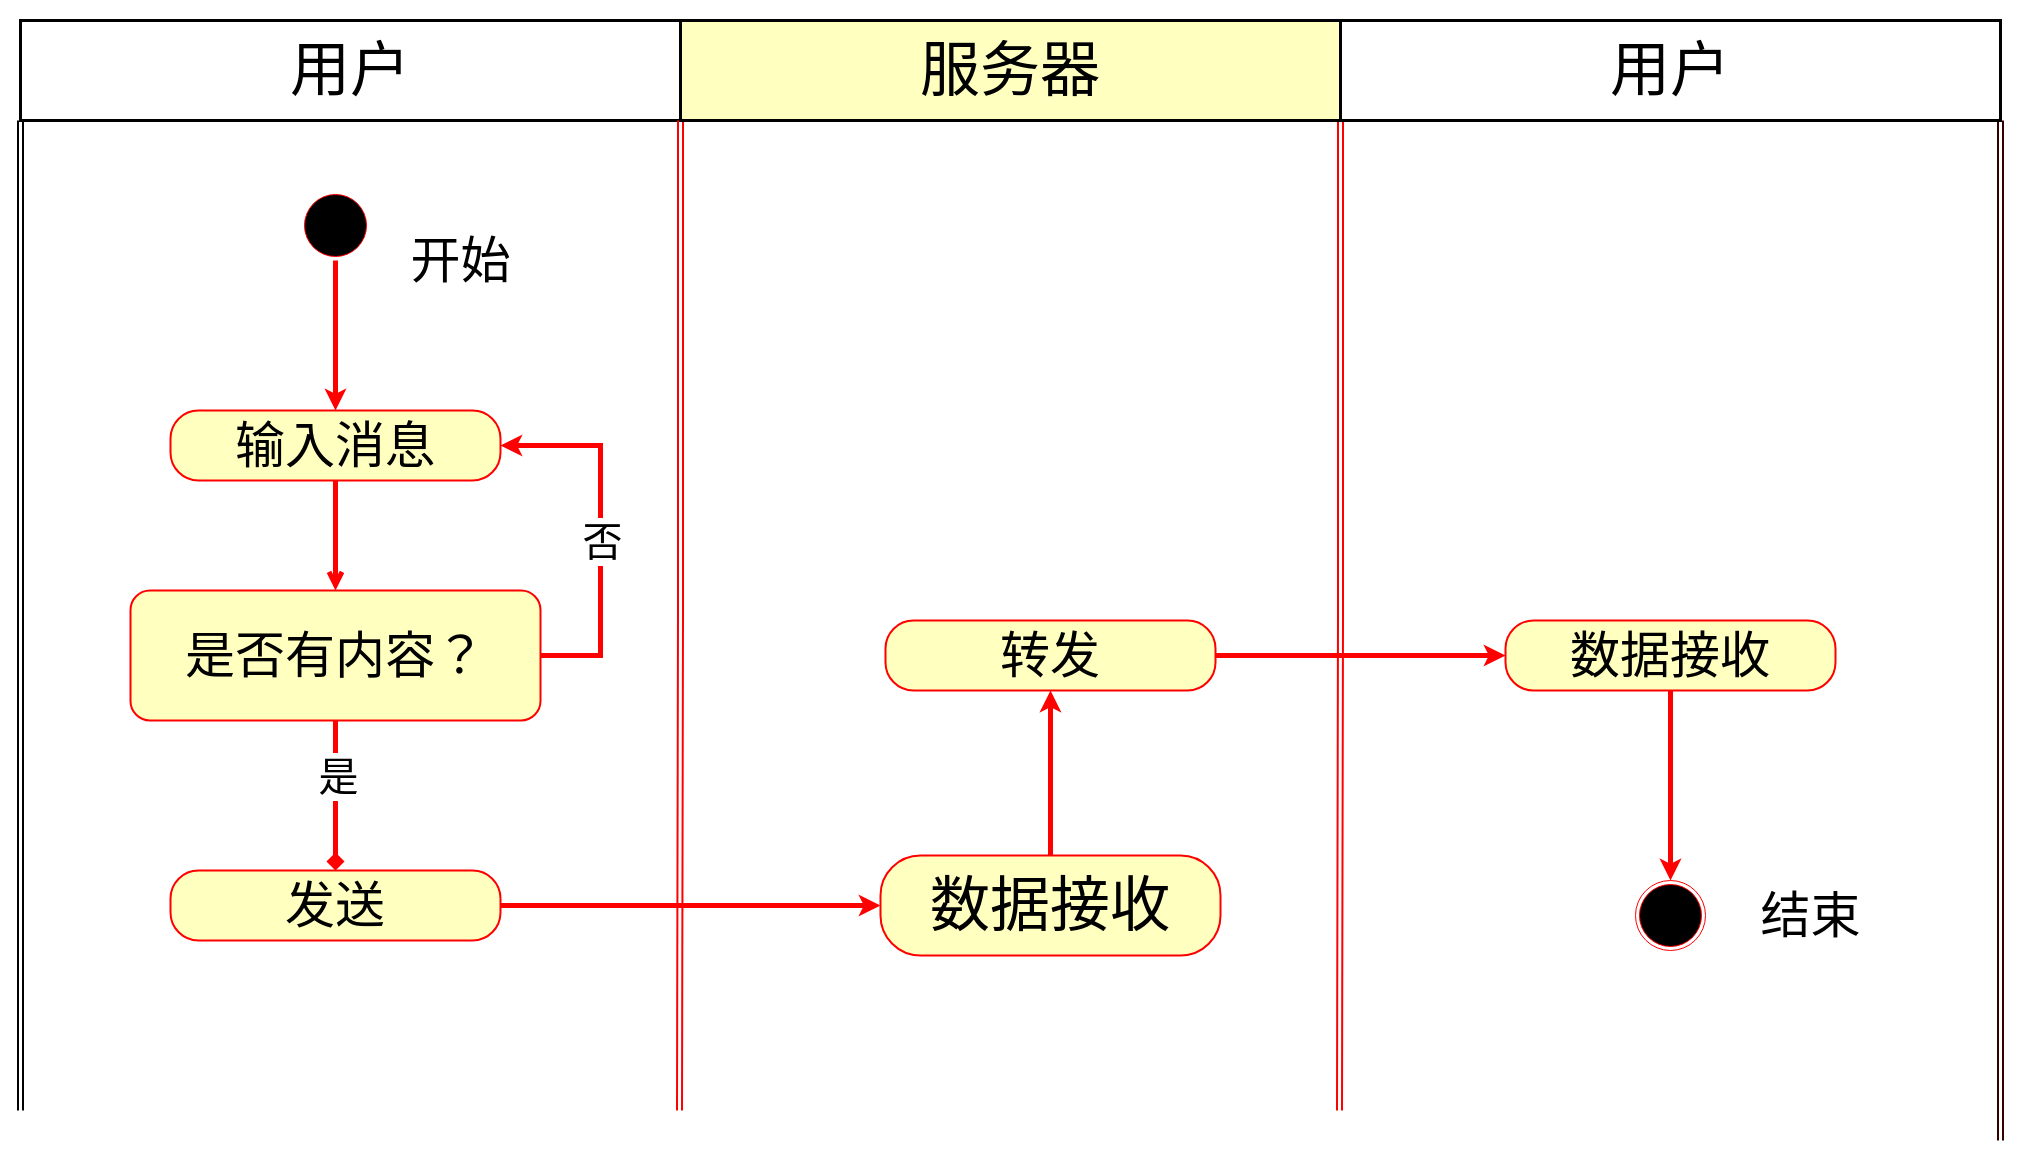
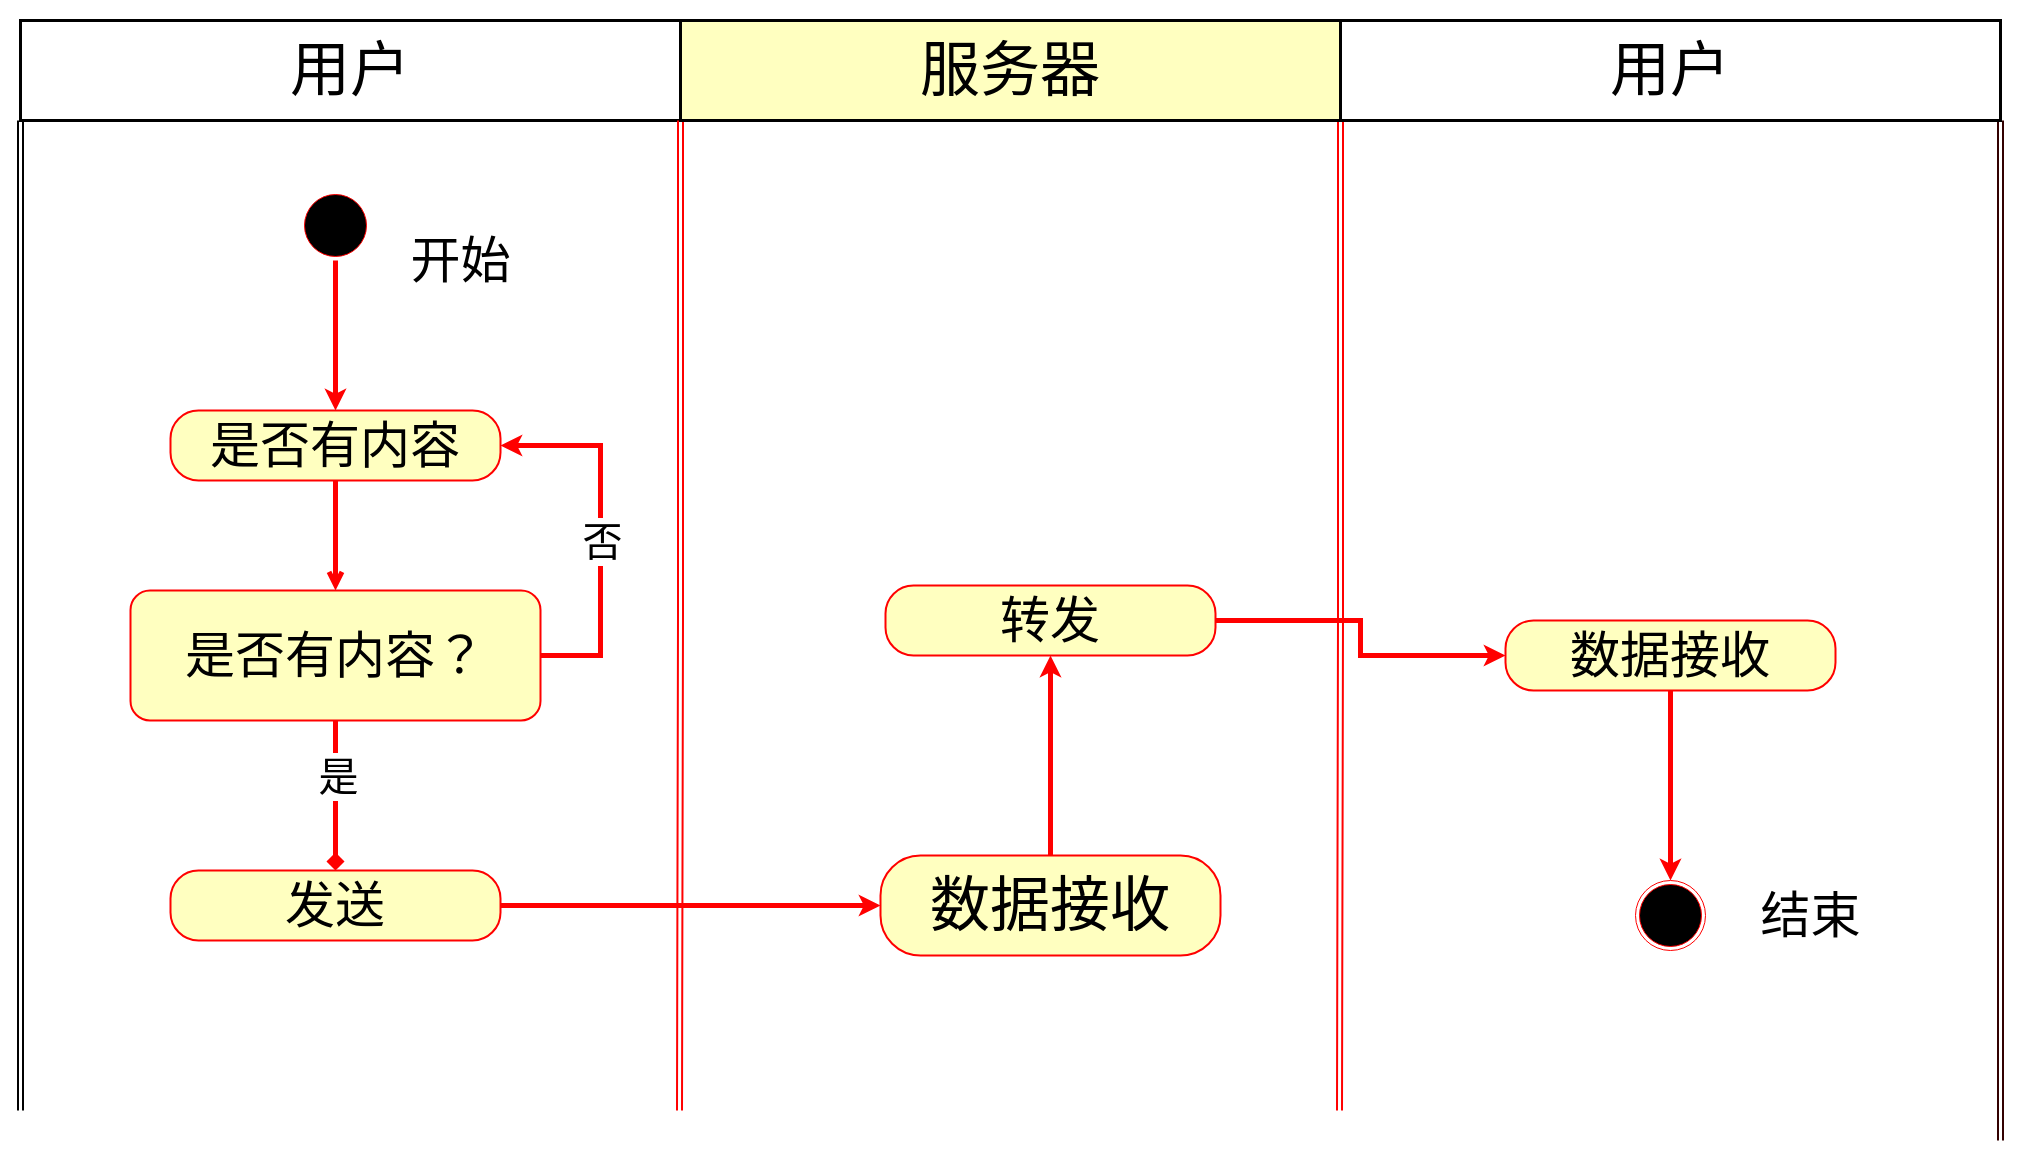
  <mxCell id="0" />
  <mxCell id="1" parent="0" />
  <mxCell id="2" style="edgeStyle=orthogonalEdgeStyle;rounded=0;orthogonalLoop=1;jettySize=auto;html=1;exitX=0;exitY=1;exitDx=0;exitDy=0;shape=link;strokeWidth=2;" edge="1" parent="1" source="3"><mxGeometry relative="1" as="geometry"><mxPoint x="20" y="1110" as="targetPoint" /></mxGeometry></mxCell>
  <mxCell id="3" value="用户" style="html=1;whiteSpace=wrap;strokeWidth=3;fontSize=60;" vertex="1" parent="1"><mxGeometry x="20" y="20" width="660" height="100" as="geometry" /></mxCell>
  <mxCell id="4" style="edgeStyle=orthogonalEdgeStyle;rounded=0;orthogonalLoop=1;jettySize=auto;html=1;exitX=0;exitY=1;exitDx=0;exitDy=0;shape=link;strokeWidth=2;strokeColor=#FF0000;" edge="1" parent="1" source="6"><mxGeometry relative="1" as="geometry"><mxPoint x="679" y="1110" as="targetPoint" /></mxGeometry></mxCell>
  <mxCell id="5" style="edgeStyle=orthogonalEdgeStyle;rounded=0;orthogonalLoop=1;jettySize=auto;html=1;exitX=1;exitY=1;exitDx=0;exitDy=0;shape=link;strokeWidth=2;strokeColor=#FF0000;" edge="1" parent="1" source="6"><mxGeometry relative="1" as="geometry"><mxPoint x="1339" y="1110" as="targetPoint" /></mxGeometry></mxCell>
  <mxCell id="6" value="服务器" style="html=1;whiteSpace=wrap;strokeWidth=3;fontSize=60;fillColor=#ffffc0;" vertex="1" parent="1"><mxGeometry x="680" y="20" width="660" height="100" as="geometry" /></mxCell>
  <mxCell id="7" style="edgeStyle=orthogonalEdgeStyle;rounded=0;orthogonalLoop=1;jettySize=auto;html=1;exitX=0.5;exitY=1;exitDx=0;exitDy=0;strokeWidth=5;strokeColor=#FF0000;" edge="1" parent="1" source="8" target="10"><mxGeometry relative="1" as="geometry" /></mxCell>
  <mxCell id="8" value="" style="ellipse;html=1;shape=startState;fillColor=#000000;strokeColor=#ff0000;" vertex="1" parent="1"><mxGeometry x="300" y="190" width="70" height="70" as="geometry" /></mxCell>
  <mxCell id="9" value="开始" style="text;html=1;align=center;verticalAlign=middle;resizable=0;points=[];autosize=1;strokeColor=none;fillColor=none;fontSize=50;" vertex="1" parent="1"><mxGeometry x="400" y="225" width="120" height="70" as="geometry" /></mxCell>
- <mxCell id="10" value="&lt;font style=&quot;font-size: 50px;&quot;&gt;输入消息&lt;/font&gt;" style="rounded=1;whiteSpace=wrap;html=1;arcSize=40;fontColor=#000000;fillColor=#ffffc0;strokeColor=#ff0000;strokeWidth=2;" vertex="1" parent="1"><mxGeometry x="170" y="410" width="330" height="70" as="geometry" /></mxCell>
+ <mxCell id="10" value="&lt;font style=&quot;font-size: 50px;&quot;&gt;是否有内容&lt;/font&gt;" style="rounded=1;whiteSpace=wrap;html=1;arcSize=40;fontColor=#000000;fillColor=#ffffc0;strokeColor=#ff0000;strokeWidth=2;" vertex="1" parent="1"><mxGeometry x="170" y="410" width="330" height="70" as="geometry" /></mxCell>
  <mxCell id="11" value="" style="edgeStyle=orthogonalEdgeStyle;html=1;verticalAlign=bottom;endArrow=open;endSize=8;strokeColor=#ff0000;rounded=0;strokeWidth=5;" edge="1" parent="1" source="10" target="16"><mxGeometry relative="1" as="geometry"><mxPoint x="335" y="610" as="targetPoint" /></mxGeometry></mxCell>
  <mxCell id="12" style="edgeStyle=orthogonalEdgeStyle;rounded=0;orthogonalLoop=1;jettySize=auto;html=1;exitX=1;exitY=0.5;exitDx=0;exitDy=0;entryX=1;entryY=0.5;entryDx=0;entryDy=0;strokeWidth=5;strokeColor=#FF0000;fontSize=50;" edge="1" parent="1" source="16" target="10"><mxGeometry relative="1" as="geometry"><Array as="points"><mxPoint x="600" y="655" /><mxPoint x="600" y="445" /></Array></mxGeometry></mxCell>
  <mxCell id="13" value="否" style="edgeLabel;html=1;align=center;verticalAlign=middle;resizable=0;points=[];fontSize=40;" vertex="1" connectable="0" parent="12"><mxGeometry x="-0.046" y="-1" relative="1" as="geometry"><mxPoint y="1" as="offset" /></mxGeometry></mxCell>
  <mxCell id="14" style="edgeStyle=orthogonalEdgeStyle;rounded=0;orthogonalLoop=1;jettySize=auto;html=1;exitX=0.5;exitY=1;exitDx=0;exitDy=0;entryX=0.5;entryY=0;entryDx=0;entryDy=0;strokeWidth=5;strokeColor=#FF0000;endArrow=diamond;" edge="1" parent="1" source="16" target="24"><mxGeometry relative="1" as="geometry" /></mxCell>
  <mxCell id="15" value="是" style="edgeLabel;html=1;align=center;verticalAlign=middle;resizable=0;points=[];fontSize=40;" vertex="1" connectable="0" parent="14"><mxGeometry x="-0.262" y="1" relative="1" as="geometry"><mxPoint x="1" as="offset" /></mxGeometry></mxCell>
  <mxCell id="16" value="是否有内容？" style="whiteSpace=wrap;html=1;fontColor=#000000;fillColor=#ffffc0;strokeColor=#ff0000;fontSize=50;strokeWidth=2;rounded=1;" vertex="1" parent="1"><mxGeometry x="130" y="590" width="410" height="130" as="geometry" /></mxCell>
  <mxCell id="17" style="edgeStyle=orthogonalEdgeStyle;rounded=0;orthogonalLoop=1;jettySize=auto;html=1;exitX=0.5;exitY=0;exitDx=0;exitDy=0;entryX=0.5;entryY=1;entryDx=0;entryDy=0;strokeColor=#FF0000;strokeWidth=5;" edge="1" parent="1" source="18" target="26"><mxGeometry relative="1" as="geometry" /></mxCell>
  <mxCell id="18" value="数据接收" style="rounded=1;whiteSpace=wrap;html=1;arcSize=40;fontColor=#000000;fillColor=#ffffc0;strokeColor=#ff0000;fontSize=60;strokeWidth=2;" vertex="1" parent="1"><mxGeometry x="880" y="855" width="340" height="100" as="geometry" /></mxCell>
  <mxCell id="19" value="" style="ellipse;html=1;shape=endState;fillColor=#000000;strokeColor=#ff0000;" vertex="1" parent="1"><mxGeometry x="1635" y="880" width="70" height="70" as="geometry" /></mxCell>
  <mxCell id="20" value="结束" style="text;html=1;align=center;verticalAlign=middle;resizable=0;points=[];autosize=1;strokeColor=none;fillColor=none;fontSize=50;" vertex="1" parent="1"><mxGeometry x="1750" y="880" width="120" height="70" as="geometry" /></mxCell>
  <mxCell id="21" style="edgeStyle=orthogonalEdgeStyle;rounded=0;orthogonalLoop=1;jettySize=auto;html=1;exitX=1;exitY=1;exitDx=0;exitDy=0;shape=link;strokeColor=#330000;strokeWidth=2;" edge="1" parent="1" source="22"><mxGeometry relative="1" as="geometry"><mxPoint x="2000" y="1140" as="targetPoint" /></mxGeometry></mxCell>
  <mxCell id="22" value="用户" style="html=1;whiteSpace=wrap;strokeWidth=3;fontSize=60;" vertex="1" parent="1"><mxGeometry x="1340" y="20" width="660" height="100" as="geometry" /></mxCell>
  <mxCell id="23" style="edgeStyle=orthogonalEdgeStyle;rounded=0;orthogonalLoop=1;jettySize=auto;html=1;exitX=1;exitY=0.5;exitDx=0;exitDy=0;entryX=0;entryY=0.5;entryDx=0;entryDy=0;strokeWidth=5;strokeColor=#FF0000;" edge="1" parent="1" source="24" target="18"><mxGeometry relative="1" as="geometry" /></mxCell>
  <mxCell id="24" value="&lt;font style=&quot;font-size: 50px;&quot;&gt;发送&lt;/font&gt;" style="rounded=1;whiteSpace=wrap;html=1;arcSize=40;fontColor=#000000;fillColor=#ffffc0;strokeColor=#ff0000;strokeWidth=2;" vertex="1" parent="1"><mxGeometry x="170" y="870" width="330" height="70" as="geometry" /></mxCell>
  <mxCell id="25" style="edgeStyle=orthogonalEdgeStyle;rounded=0;orthogonalLoop=1;jettySize=auto;html=1;exitX=1;exitY=0.5;exitDx=0;exitDy=0;strokeColor=#FF0000;strokeWidth=5;" edge="1" parent="1" source="26" target="28"><mxGeometry relative="1" as="geometry" /></mxCell>
- <mxCell id="26" value="&lt;font style=&quot;font-size: 50px;&quot;&gt;转发&lt;/font&gt;" style="rounded=1;whiteSpace=wrap;html=1;arcSize=40;fontColor=#000000;fillColor=#ffffc0;strokeColor=#ff0000;strokeWidth=2;" vertex="1" parent="1"><mxGeometry x="885" y="620" width="330" height="70" as="geometry" /></mxCell>
+ <mxCell id="26" value="&lt;font style=&quot;font-size: 50px;&quot;&gt;转发&lt;/font&gt;" style="rounded=1;whiteSpace=wrap;html=1;arcSize=40;fontColor=#000000;fillColor=#ffffc0;strokeColor=#ff0000;strokeWidth=2;" vertex="1" parent="1"><mxGeometry x="885" y="585" width="330" height="70" as="geometry" /></mxCell>
  <mxCell id="27" style="edgeStyle=orthogonalEdgeStyle;rounded=0;orthogonalLoop=1;jettySize=auto;html=1;exitX=0.5;exitY=1;exitDx=0;exitDy=0;entryX=0.5;entryY=0;entryDx=0;entryDy=0;strokeWidth=5;strokeColor=#FF0000;" edge="1" parent="1" source="28" target="19"><mxGeometry relative="1" as="geometry" /></mxCell>
  <mxCell id="28" value="&lt;font style=&quot;font-size: 50px;&quot;&gt;数据接收&lt;/font&gt;" style="rounded=1;whiteSpace=wrap;html=1;arcSize=40;fontColor=#000000;fillColor=#ffffc0;strokeColor=#ff0000;strokeWidth=2;" vertex="1" parent="1"><mxGeometry x="1505" y="620" width="330" height="70" as="geometry" /></mxCell>
